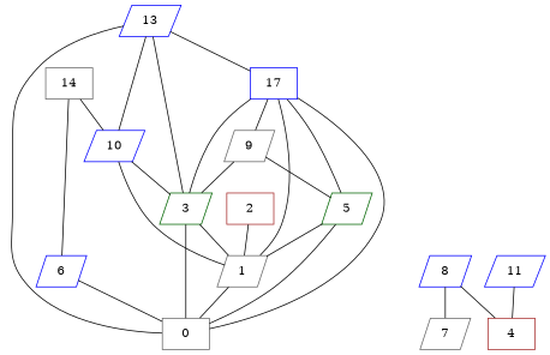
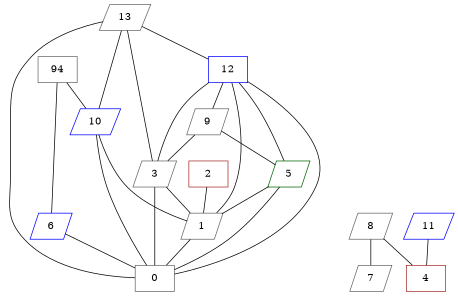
  digraph {
    rankdir=BT
    node [color=gray40 shape=parallelogram]
    edge [arrowhead=both]
    0 [shape=box]
    1
-   3 [color=darkgreen]
+   3
    5 [color=darkgreen]
    6 [color=blue]
    10 [color=blue]
-   12 [color=blue shape=box label=17]
-   13 [color=blue]
+   12 [color=blue shape=box]
+   13
    2 [color=brown shape=box]
    9
-   14 [shape=box]
+   14 [shape=box label=94]
    4 [color=brown shape=box]
-   8 [color=blue]
+   8
    11 [color=blue]
    7
    0 -> 1
    0 -> 3
    0 -> 5
    0 -> 6
-   3 -> 10
+   0 -> 10
    0 -> 12
    0 -> 13
    1 -> 3
    1 -> 5
    1 -> 12
    1 -> 2
    3 -> 12
    3 -> 13
    3 -> 9
    5 -> 12
    5 -> 9
    6 -> 14
    10 -> 1
    10 -> 13
    10 -> 14
    12 -> 13
    9 -> 12
    4 -> 8
    4 -> 11
    7 -> 8
  }
